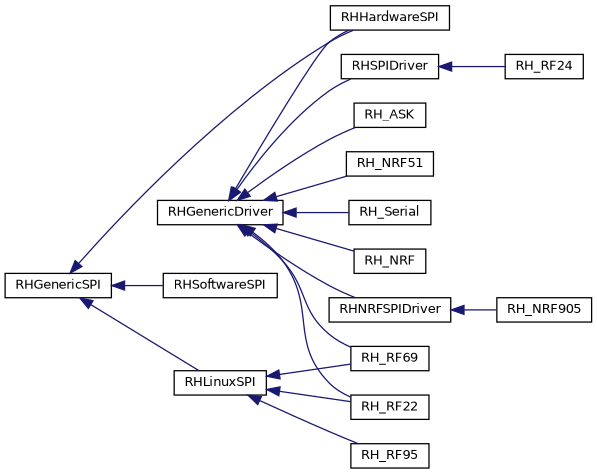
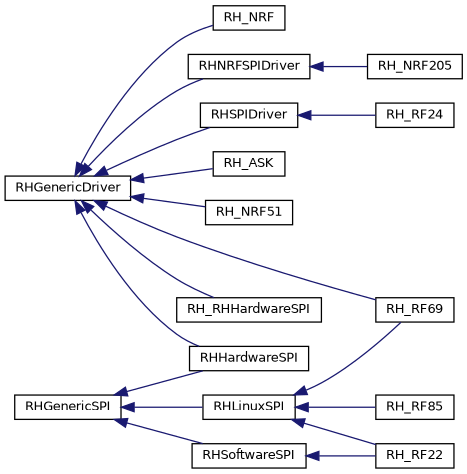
  digraph {
    rankdir=LR
    node [color=black fillcolor=white fontname=Helvetica fontsize=10 shape=record style=filled]
    edge [color=midnightblue dir=back fontname=Helvetica fontsize=10 labelfontname=Helvetica labelfontsize=10 style=solid]
    n1 [height=0.2 label=RHGenericDriver width=0.4]
    n2 [height=0.2 label=RH_ASK width=0.4]
    n3 [height=0.2 label=RH_NRF51 width=0.4]
    n4 [height=0.2 label=RH_RF22 width=0.4]
    n5 [height=0.2 label=RH_RF69 width=0.4]
-   n6 [height=0.2 label=RH_Serial width=0.4]
+   n6 [height=0.2 label=RH_RHHardwareSPI width=0.4]
    n7 [height=0.2 label=RH_NRF width=0.4]
    n8 [height=0.2 label=RHNRFSPIDriver width=0.4]
    n9 [height=0.2 label=RHSPIDriver width=0.4]
    n10 [height=0.2 label=RHHardwareSPI width=0.4]
-   n11 [height=0.2 label=RH_RF95 width=0.4]
-   n12 [height=0.2 label=RH_NRF905 width=0.4]
+   n11 [height=0.2 label=RH_RF85 width=0.4]
+   n12 [height=0.2 label=RH_NRF205 width=0.4]
    n13 [height=0.2 label=RH_RF24 width=0.4]
    n14 [height=0.2 label=RHGenericSPI width=0.4]
    n15 [height=0.2 label=RHLinuxSPI width=0.4]
    n16 [height=0.2 label=RHSoftwareSPI width=0.4]
    n1 -> n2
    n1 -> n3
-   n1 -> n4
+   n16 -> n4
    n1 -> n5
    n1 -> n6
    n1 -> n7
    n1 -> n8
    n1 -> n9
    n1 -> n10
    n8 -> n12
    n9 -> n13
    n14 -> n10
    n14 -> n15
    n14 -> n16
    n15 -> n4
    n15 -> n5
    n15 -> n11
  }
